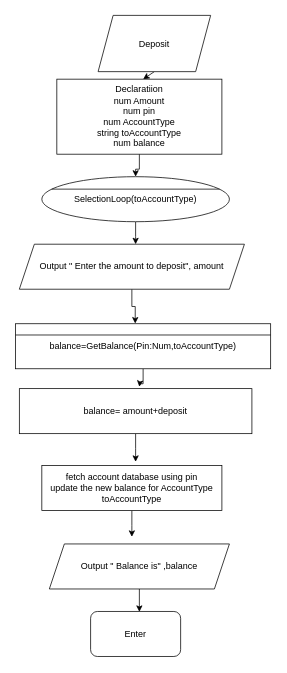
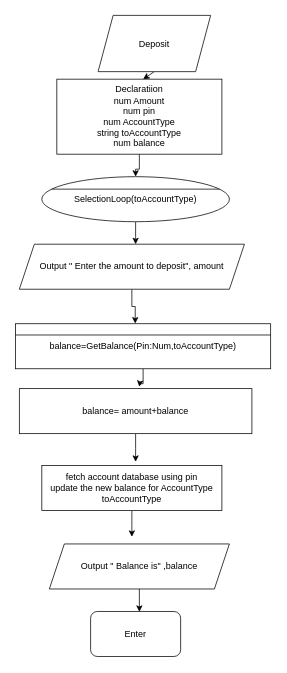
  <mxCell id="0" />
  <mxCell id="1" parent="0" />
  <mxCell id="2" style="edgeStyle=orthogonalEdgeStyle;rounded=0;orthogonalLoop=1;jettySize=auto;html=1;entryX=0.469;entryY=-0.006;entryDx=0;entryDy=0;entryPerimeter=0;" parent="1" source="3" target="13" edge="1"><mxGeometry relative="1" as="geometry" /></mxCell>
  <mxCell id="3" value="Output &quot; Enter the amount to deposit&quot;, amount" style="shape=parallelogram;perimeter=parallelogramPerimeter;whiteSpace=wrap;html=1;fixedSize=1;" parent="1" vertex="1"><mxGeometry x="25" y="325" width="300" height="60" as="geometry" /></mxCell>
  <mxCell id="4" value="Enter" style="rounded=1;whiteSpace=wrap;html=1;" parent="1" vertex="1"><mxGeometry x="120" y="814.5" width="120" height="60" as="geometry" /></mxCell>
  <mxCell id="5" value="" style="endArrow=classic;html=1;rounded=0;exitX=0.5;exitY=1;exitDx=0;exitDy=0;" parent="1" source="9" edge="1"><mxGeometry width="50" height="50" relative="1" as="geometry"><mxPoint x="190" y="90" as="sourcePoint" /><mxPoint x="190" y="105" as="targetPoint" /></mxGeometry></mxCell>
  <mxCell id="6" style="edgeStyle=orthogonalEdgeStyle;rounded=0;orthogonalLoop=1;jettySize=auto;html=1;" parent="1" source="7" edge="1"><mxGeometry relative="1" as="geometry"><mxPoint x="180" y="325" as="targetPoint" /></mxGeometry></mxCell>
  <mxCell id="7" value="SelectionLoop(toAccountType)" style="ellipse;whiteSpace=wrap;html=1;" parent="1" vertex="1"><mxGeometry x="55" y="235" width="250" height="60" as="geometry" /></mxCell>
  <mxCell id="8" value="" style="endArrow=none;html=1;rounded=0;exitX=0;exitY=0.25;exitDx=0;exitDy=0;entryX=1;entryY=0.25;entryDx=0;entryDy=0;" parent="1" source="7" target="7" edge="1"><mxGeometry width="50" height="50" relative="1" as="geometry"><mxPoint x="755" y="362.5" as="sourcePoint" /><mxPoint x="245" y="287.5" as="targetPoint" /></mxGeometry></mxCell>
  <mxCell id="9" value="Deposit" style="shape=parallelogram;perimeter=parallelogramPerimeter;whiteSpace=wrap;html=1;fixedSize=1;" parent="1" vertex="1"><mxGeometry x="130" y="20" width="150" height="75" as="geometry" /></mxCell>
  <mxCell id="10" style="edgeStyle=orthogonalEdgeStyle;rounded=0;orthogonalLoop=1;jettySize=auto;html=1;entryX=0.5;entryY=0;entryDx=0;entryDy=0;" parent="1" source="11" target="7" edge="1"><mxGeometry relative="1" as="geometry" /></mxCell>
  <mxCell id="11" value="Declaratiion&lt;br&gt;num Amount&lt;br&gt;num pin&lt;br&gt;num AccountType&lt;br&gt;string toAccountType&lt;br&gt;num balance" style="rounded=0;whiteSpace=wrap;html=1;" parent="1" vertex="1"><mxGeometry x="75" y="105" width="220" height="100" as="geometry" /></mxCell>
  <mxCell id="12" style="edgeStyle=orthogonalEdgeStyle;rounded=0;orthogonalLoop=1;jettySize=auto;html=1;" parent="1" source="13" edge="1"><mxGeometry relative="1" as="geometry"><mxPoint x="185" y="515" as="targetPoint" /></mxGeometry></mxCell>
  <mxCell id="13" value="balance=GetBalance(Pin:Num,toAccountType)" style="rounded=0;whiteSpace=wrap;html=1;" parent="1" vertex="1"><mxGeometry x="20" y="431" width="340" height="60" as="geometry" /></mxCell>
  <mxCell id="14" value="" style="endArrow=none;html=1;rounded=0;exitX=0;exitY=0.25;exitDx=0;exitDy=0;entryX=1;entryY=0.25;entryDx=0;entryDy=0;" parent="1" source="13" target="13" edge="1"><mxGeometry width="50" height="50" relative="1" as="geometry"><mxPoint x="665" y="245" as="sourcePoint" /><mxPoint x="715" y="195" as="targetPoint" /></mxGeometry></mxCell>
  <mxCell id="15" style="edgeStyle=orthogonalEdgeStyle;rounded=0;orthogonalLoop=1;jettySize=auto;html=1;" parent="1" source="16" edge="1"><mxGeometry relative="1" as="geometry"><mxPoint x="180" y="615" as="targetPoint" /></mxGeometry></mxCell>
- <mxCell id="16" value="balance= amount+deposit" style="rounded=0;whiteSpace=wrap;html=1;" parent="1" vertex="1"><mxGeometry x="25" y="517.5" width="310" height="60" as="geometry" /></mxCell>
+ <mxCell id="16" value="balance= amount+balance" style="rounded=0;whiteSpace=wrap;html=1;" parent="1" vertex="1"><mxGeometry x="25" y="517.5" width="310" height="60" as="geometry" /></mxCell>
  <mxCell id="17" style="edgeStyle=orthogonalEdgeStyle;rounded=0;orthogonalLoop=1;jettySize=auto;html=1;" parent="1" source="18" edge="1"><mxGeometry relative="1" as="geometry"><mxPoint x="185" y="815" as="targetPoint" /></mxGeometry></mxCell>
  <mxCell id="18" value="Output &quot; Balance is&quot; ,balance" style="shape=parallelogram;perimeter=parallelogramPerimeter;whiteSpace=wrap;html=1;fixedSize=1;" parent="1" vertex="1"><mxGeometry x="65" y="724.5" width="240" height="60" as="geometry" /></mxCell>
  <mxCell id="19" style="edgeStyle=orthogonalEdgeStyle;rounded=0;orthogonalLoop=1;jettySize=auto;html=1;" parent="1" source="20" edge="1"><mxGeometry relative="1" as="geometry"><mxPoint x="175" y="715" as="targetPoint" /></mxGeometry></mxCell>
  <mxCell id="20" value="fetch account database using pin&lt;br&gt;update the new balance for AccountType toAccountType" style="rounded=0;whiteSpace=wrap;html=1;" parent="1" vertex="1"><mxGeometry x="55" y="620" width="240" height="60" as="geometry" /></mxCell>
